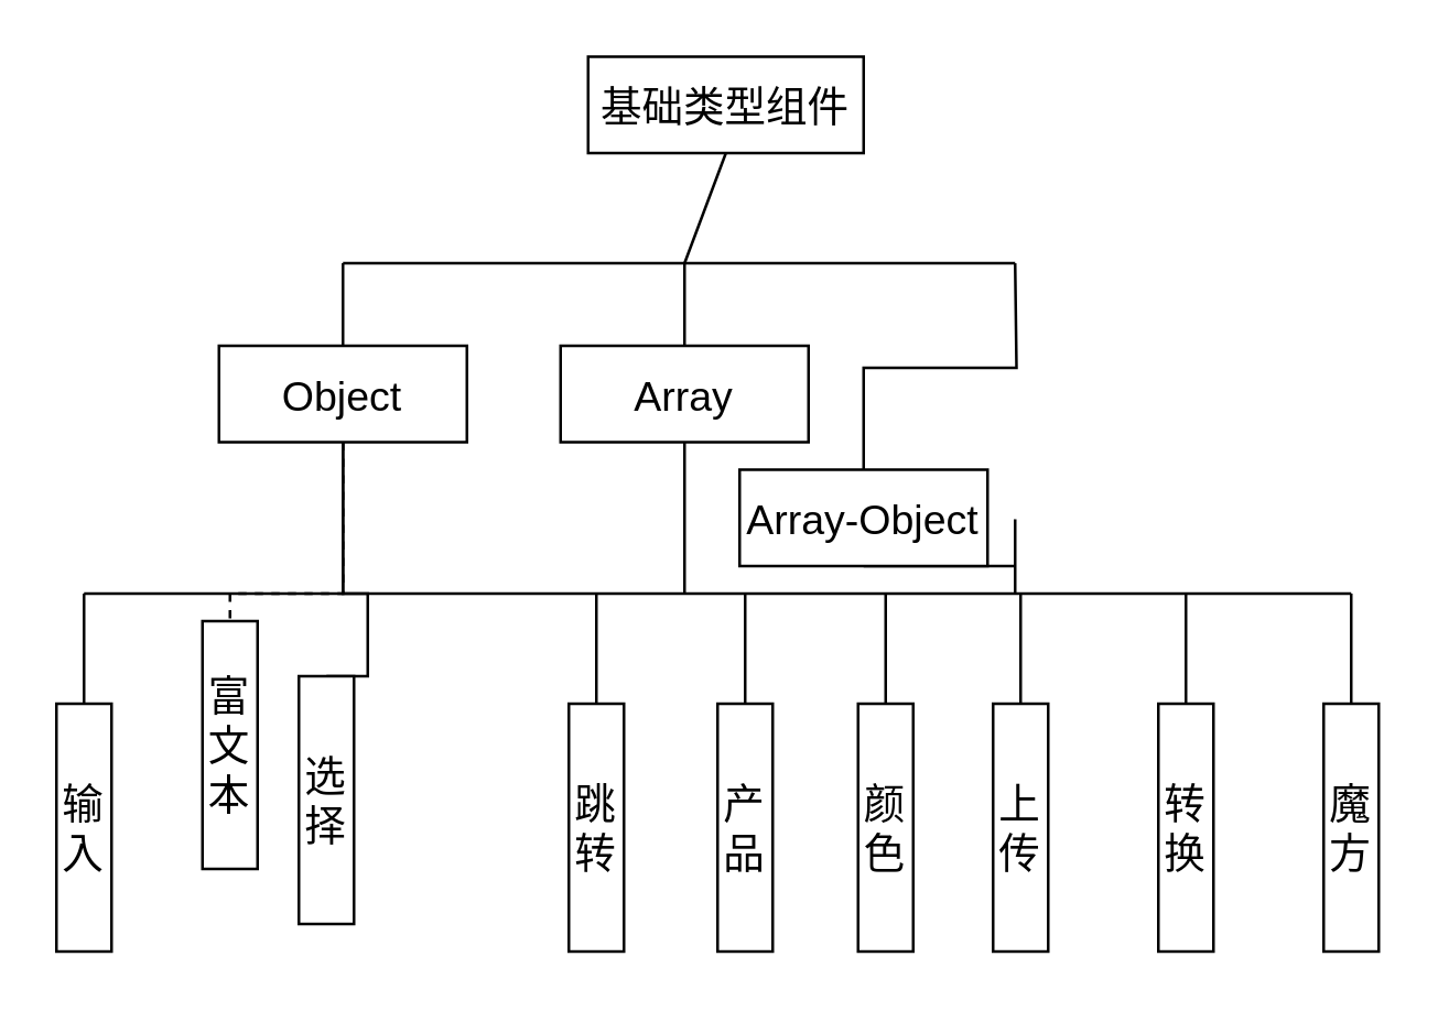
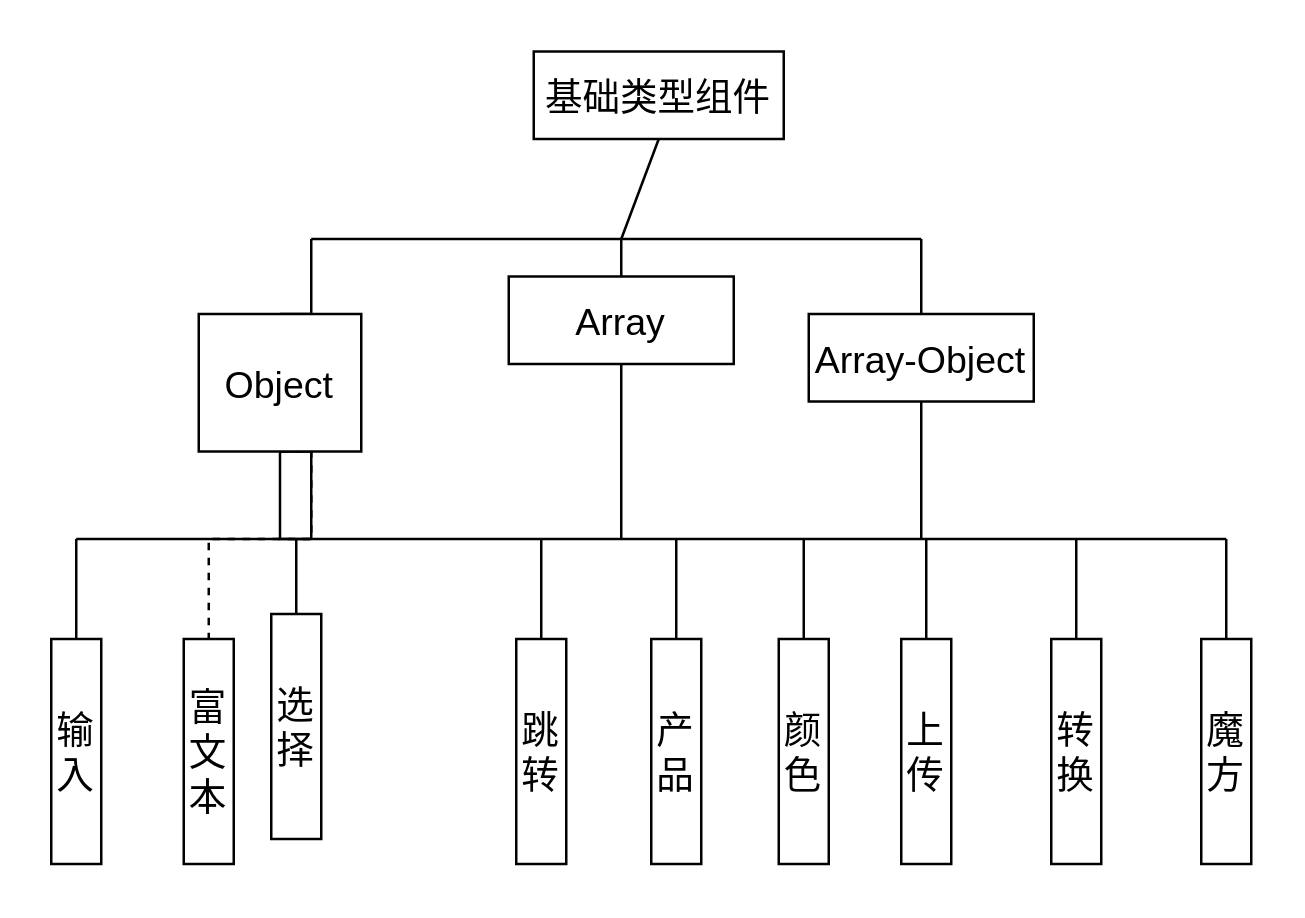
  <mxCell id="0" />
  <mxCell id="1" parent="0" />
  <mxCell id="2" value="基础类型组件" style="rounded=0;whiteSpace=wrap;html=1;fontSize=15;" vertex="1" parent="1"><mxGeometry x="213" y="20" width="100" height="35" as="geometry" /></mxCell>
  <mxCell id="3" style="edgeStyle=orthogonalEdgeStyle;rounded=0;orthogonalLoop=1;jettySize=auto;html=1;exitX=0.5;exitY=0;exitDx=0;exitDy=0;endArrow=none;endFill=0;fontSize=15;" edge="1" parent="1" source="7"><mxGeometry relative="1" as="geometry"><mxPoint x="124" y="95" as="targetPoint" /></mxGeometry></mxCell>
  <mxCell id="4" style="edgeStyle=orthogonalEdgeStyle;rounded=0;orthogonalLoop=1;jettySize=auto;html=1;exitX=0.5;exitY=1;exitDx=0;exitDy=0;endArrow=none;endFill=0;fontSize=15;" edge="1" parent="1" source="7"><mxGeometry relative="1" as="geometry"><mxPoint x="124" y="215" as="targetPoint" /></mxGeometry></mxCell>
  <mxCell id="5" style="edgeStyle=orthogonalEdgeStyle;rounded=0;orthogonalLoop=1;jettySize=auto;html=1;exitX=0.5;exitY=1;exitDx=0;exitDy=0;endArrow=none;endFill=0;fontSize=15;dashed=1;" edge="1" parent="1" source="7" target="32"><mxGeometry relative="1" as="geometry"><Array as="points"><mxPoint x="124" y="215" /><mxPoint x="83" y="215" /></Array></mxGeometry></mxCell>
  <mxCell id="6" style="edgeStyle=orthogonalEdgeStyle;rounded=0;orthogonalLoop=1;jettySize=auto;html=1;exitX=0.5;exitY=1;exitDx=0;exitDy=0;entryX=0.5;entryY=0;entryDx=0;entryDy=0;endArrow=none;endFill=0;fontSize=15;" edge="1" parent="1" source="7" target="19"><mxGeometry relative="1" as="geometry"><Array as="points"><mxPoint x="124" y="215" /><mxPoint x="133" y="215" /></Array></mxGeometry></mxCell>
- <mxCell id="7" value="Object" style="rounded=0;whiteSpace=wrap;html=1;fontSize=15;" vertex="1" parent="1"><mxGeometry x="79" y="125" width="90" height="35" as="geometry" /></mxCell>
+ <mxCell id="7" value="Object" style="rounded=0;whiteSpace=wrap;html=1;fontSize=15;" vertex="1" parent="1"><mxGeometry x="79" y="125" width="65" height="55" as="geometry" /></mxCell>
  <mxCell id="8" style="edgeStyle=orthogonalEdgeStyle;rounded=0;orthogonalLoop=1;jettySize=auto;html=1;exitX=0.5;exitY=0;exitDx=0;exitDy=0;endArrow=none;endFill=0;fontSize=15;" edge="1" parent="1" source="10"><mxGeometry relative="1" as="geometry"><mxPoint x="248" y="95" as="targetPoint" /></mxGeometry></mxCell>
  <mxCell id="9" style="edgeStyle=orthogonalEdgeStyle;rounded=0;orthogonalLoop=1;jettySize=auto;html=1;exitX=0.5;exitY=1;exitDx=0;exitDy=0;endArrow=none;endFill=0;fontSize=15;" edge="1" parent="1" source="10"><mxGeometry relative="1" as="geometry"><mxPoint x="248" y="215" as="targetPoint" /></mxGeometry></mxCell>
- <mxCell id="10" value="Array" style="rounded=0;whiteSpace=wrap;html=1;fontSize=15;" vertex="1" parent="1"><mxGeometry x="203" y="125" width="90" height="35" as="geometry" /></mxCell>
+ <mxCell id="10" value="Array" style="rounded=0;whiteSpace=wrap;html=1;fontSize=15;" vertex="1" parent="1"><mxGeometry x="203" y="110" width="90" height="35" as="geometry" /></mxCell>
  <mxCell id="11" style="edgeStyle=orthogonalEdgeStyle;rounded=0;orthogonalLoop=1;jettySize=auto;html=1;exitX=0.5;exitY=0;exitDx=0;exitDy=0;endArrow=none;endFill=0;fontSize=15;" edge="1" parent="1" source="13"><mxGeometry relative="1" as="geometry"><mxPoint x="368" y="95" as="targetPoint" /></mxGeometry></mxCell>
  <mxCell id="12" style="edgeStyle=orthogonalEdgeStyle;rounded=0;orthogonalLoop=1;jettySize=auto;html=1;exitX=0.5;exitY=1;exitDx=0;exitDy=0;endArrow=none;endFill=0;fontSize=15;" edge="1" parent="1" source="13"><mxGeometry relative="1" as="geometry"><mxPoint x="368" y="215" as="targetPoint" /><Array as="points"><mxPoint x="368" y="188" /><mxPoint x="368" y="188" /></Array></mxGeometry></mxCell>
- <mxCell id="13" value="Array-Object" style="rounded=0;whiteSpace=wrap;html=1;fontSize=15;" vertex="1" parent="1"><mxGeometry x="268" y="170" width="90" height="35" as="geometry" /></mxCell>
+ <mxCell id="13" value="Array-Object" style="rounded=0;whiteSpace=wrap;html=1;fontSize=15;" vertex="1" parent="1"><mxGeometry x="323" y="125" width="90" height="35" as="geometry" /></mxCell>
  <mxCell id="14" value="" style="endArrow=none;html=1;rounded=0;entryX=0.5;entryY=1;entryDx=0;entryDy=0;fontSize=15;" edge="1" parent="1" target="2"><mxGeometry width="50" height="50" relative="1" as="geometry"><mxPoint x="248" y="95" as="sourcePoint" /><mxPoint x="-117" y="275" as="targetPoint" /></mxGeometry></mxCell>
  <mxCell id="15" value="" style="endArrow=none;html=1;rounded=0;fontSize=15;" edge="1" parent="1"><mxGeometry width="50" height="50" relative="1" as="geometry"><mxPoint x="124" y="95" as="sourcePoint" /><mxPoint x="368" y="95" as="targetPoint" /></mxGeometry></mxCell>
  <mxCell id="16" value="" style="endArrow=none;html=1;rounded=0;fontSize=15;" edge="1" parent="1"><mxGeometry width="50" height="50" relative="1" as="geometry"><mxPoint x="30" y="215" as="sourcePoint" /><mxPoint x="490" y="215" as="targetPoint" /></mxGeometry></mxCell>
  <mxCell id="17" style="edgeStyle=orthogonalEdgeStyle;rounded=0;orthogonalLoop=1;jettySize=auto;html=1;exitX=0.5;exitY=0;exitDx=0;exitDy=0;endArrow=none;endFill=0;fontSize=15;" edge="1" parent="1" source="18"><mxGeometry relative="1" as="geometry"><mxPoint x="30" y="215" as="targetPoint" /></mxGeometry></mxCell>
  <mxCell id="18" value="输入" style="rounded=0;whiteSpace=wrap;html=1;fontSize=15;" vertex="1" parent="1"><mxGeometry x="20" y="255" width="20" height="90" as="geometry" /></mxCell>
  <mxCell id="19" value="选择" style="rounded=0;whiteSpace=wrap;html=1;fontSize=15;" vertex="1" parent="1"><mxGeometry x="108" y="245" width="20" height="90" as="geometry" /></mxCell>
  <mxCell id="20" style="edgeStyle=orthogonalEdgeStyle;rounded=0;orthogonalLoop=1;jettySize=auto;html=1;exitX=0.5;exitY=0;exitDx=0;exitDy=0;endArrow=none;endFill=0;fontSize=15;" edge="1" parent="1" source="21"><mxGeometry relative="1" as="geometry"><mxPoint x="216" y="215" as="targetPoint" /></mxGeometry></mxCell>
  <mxCell id="21" value="跳转" style="rounded=0;whiteSpace=wrap;html=1;fontSize=15;" vertex="1" parent="1"><mxGeometry x="206" y="255" width="20" height="90" as="geometry" /></mxCell>
  <mxCell id="22" style="edgeStyle=orthogonalEdgeStyle;rounded=0;orthogonalLoop=1;jettySize=auto;html=1;exitX=0.5;exitY=0;exitDx=0;exitDy=0;endArrow=none;endFill=0;fontSize=15;" edge="1" parent="1" source="23"><mxGeometry relative="1" as="geometry"><mxPoint x="270" y="215" as="targetPoint" /></mxGeometry></mxCell>
  <mxCell id="23" value="产品" style="rounded=0;whiteSpace=wrap;html=1;fontSize=15;" vertex="1" parent="1"><mxGeometry x="260" y="255" width="20" height="90" as="geometry" /></mxCell>
  <mxCell id="24" style="edgeStyle=orthogonalEdgeStyle;rounded=0;orthogonalLoop=1;jettySize=auto;html=1;exitX=0.5;exitY=0;exitDx=0;exitDy=0;endArrow=none;endFill=0;fontSize=15;" edge="1" parent="1" source="25"><mxGeometry relative="1" as="geometry"><mxPoint x="321" y="215" as="targetPoint" /></mxGeometry></mxCell>
  <mxCell id="25" value="颜色" style="rounded=0;whiteSpace=wrap;html=1;fontSize=15;" vertex="1" parent="1"><mxGeometry x="311" y="255" width="20" height="90" as="geometry" /></mxCell>
  <mxCell id="26" style="edgeStyle=orthogonalEdgeStyle;rounded=0;orthogonalLoop=1;jettySize=auto;html=1;exitX=0.5;exitY=0;exitDx=0;exitDy=0;endArrow=none;endFill=0;fontSize=15;" edge="1" parent="1" source="27"><mxGeometry relative="1" as="geometry"><mxPoint x="370" y="215" as="targetPoint" /></mxGeometry></mxCell>
  <mxCell id="27" value="上传" style="rounded=0;whiteSpace=wrap;html=1;fontSize=15;" vertex="1" parent="1"><mxGeometry x="360" y="255" width="20" height="90" as="geometry" /></mxCell>
  <mxCell id="28" style="edgeStyle=orthogonalEdgeStyle;rounded=0;orthogonalLoop=1;jettySize=auto;html=1;exitX=0.5;exitY=0;exitDx=0;exitDy=0;endArrow=none;endFill=0;fontSize=15;" edge="1" parent="1" source="29"><mxGeometry relative="1" as="geometry"><mxPoint x="430" y="215" as="targetPoint" /></mxGeometry></mxCell>
  <mxCell id="29" value="转换" style="rounded=0;whiteSpace=wrap;html=1;fontSize=15;" vertex="1" parent="1"><mxGeometry x="420" y="255" width="20" height="90" as="geometry" /></mxCell>
  <mxCell id="30" style="edgeStyle=orthogonalEdgeStyle;rounded=0;orthogonalLoop=1;jettySize=auto;html=1;exitX=0.5;exitY=0;exitDx=0;exitDy=0;endArrow=none;endFill=0;fontSize=15;" edge="1" parent="1" source="31"><mxGeometry relative="1" as="geometry"><mxPoint x="490" y="215" as="targetPoint" /></mxGeometry></mxCell>
  <mxCell id="31" value="魔方" style="rounded=0;whiteSpace=wrap;html=1;fontSize=15;" vertex="1" parent="1"><mxGeometry x="480" y="255" width="20" height="90" as="geometry" /></mxCell>
- <mxCell id="32" value="富文本" style="rounded=0;whiteSpace=wrap;html=1;fontSize=15;" vertex="1" parent="1"><mxGeometry x="73" y="225" width="20" height="90" as="geometry" /></mxCell>
+ <mxCell id="32" value="富文本" style="rounded=0;whiteSpace=wrap;html=1;fontSize=15;" vertex="1" parent="1"><mxGeometry x="73" y="255" width="20" height="90" as="geometry" /></mxCell>
